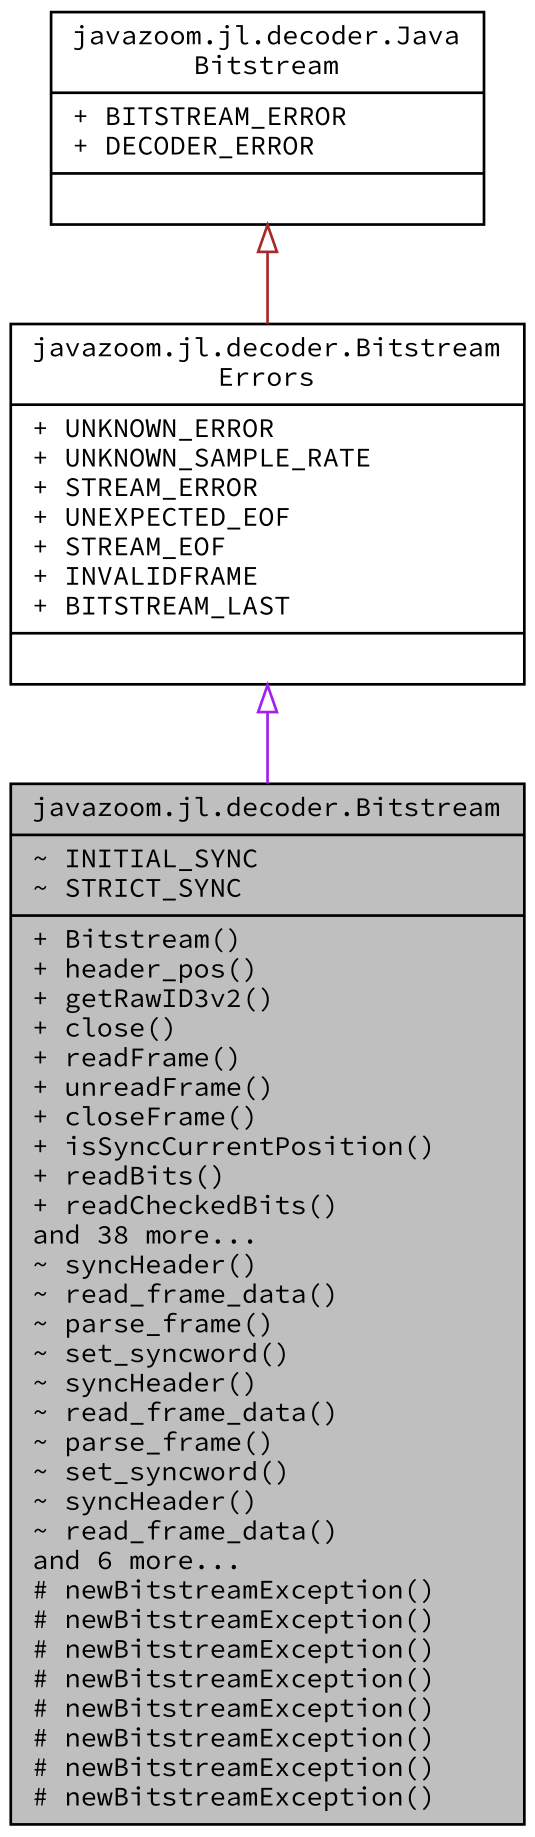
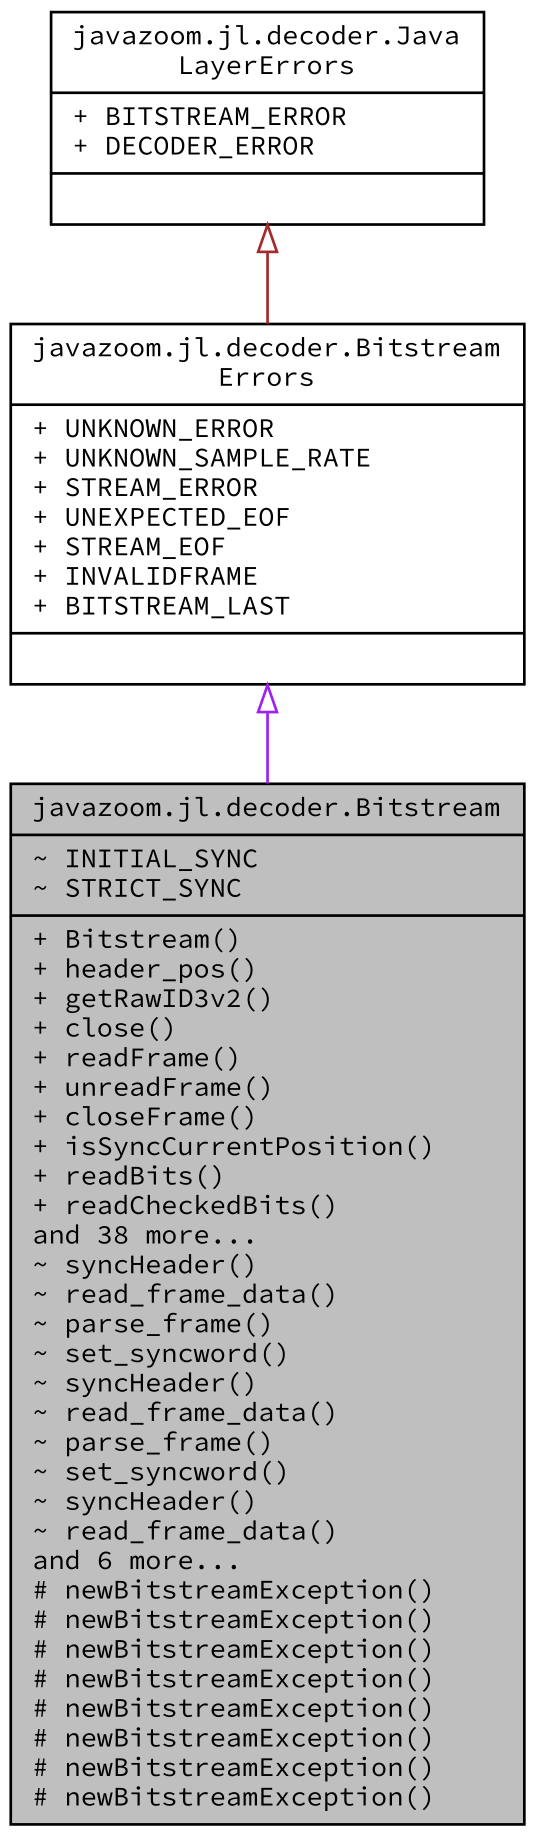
  digraph {
    fontname="Source Code Pro"
    node [color=black fillcolor=white fontname="Source Code Pro" fontsize=10 shape=record style=filled]
    edge [arrowtail=onormal dir=back fontname="Source Code Pro" fontsize=10 labelfontname=Helvetica labelfontsize=10 style=solid]
    n1 [fillcolor=grey75 fontcolor=black height=0.2 label="{javazoom.jl.decoder.Bitstream\n|~ INITIAL_SYNC\l~ STRICT_SYNC\l|+ Bitstream()\l+ header_pos()\l+ getRawID3v2()\l+ close()\l+ readFrame()\l+ unreadFrame()\l+ closeFrame()\l+ isSyncCurrentPosition()\l+ readBits()\l+ readCheckedBits()\land 38 more...\l~ syncHeader()\l~ read_frame_data()\l~ parse_frame()\l~ set_syncword()\l~ syncHeader()\l~ read_frame_data()\l~ parse_frame()\l~ set_syncword()\l~ syncHeader()\l~ read_frame_data()\land 6 more...\l# newBitstreamException()\l# newBitstreamException()\l# newBitstreamException()\l# newBitstreamException()\l# newBitstreamException()\l# newBitstreamException()\l# newBitstreamException()\l# newBitstreamException()\l}" width=0.4]
    n2 [height=0.2 label="{javazoom.jl.decoder.Bitstream\lErrors\n|+ UNKNOWN_ERROR\l+ UNKNOWN_SAMPLE_RATE\l+ STREAM_ERROR\l+ UNEXPECTED_EOF\l+ STREAM_EOF\l+ INVALIDFRAME\l+ BITSTREAM_LAST\l|}" width=0.4]
-   n3 [height=0.2 label="{javazoom.jl.decoder.Java\lBitstream\n|+ BITSTREAM_ERROR\l+ DECODER_ERROR\l|}" width=0.4]
+   n3 [height=0.2 label="{javazoom.jl.decoder.Java\lLayerErrors\n|+ BITSTREAM_ERROR\l+ DECODER_ERROR\l|}" width=0.4]
    n2 -> n1 [color=purple]
    n3 -> n2 [color=brown]
  }
